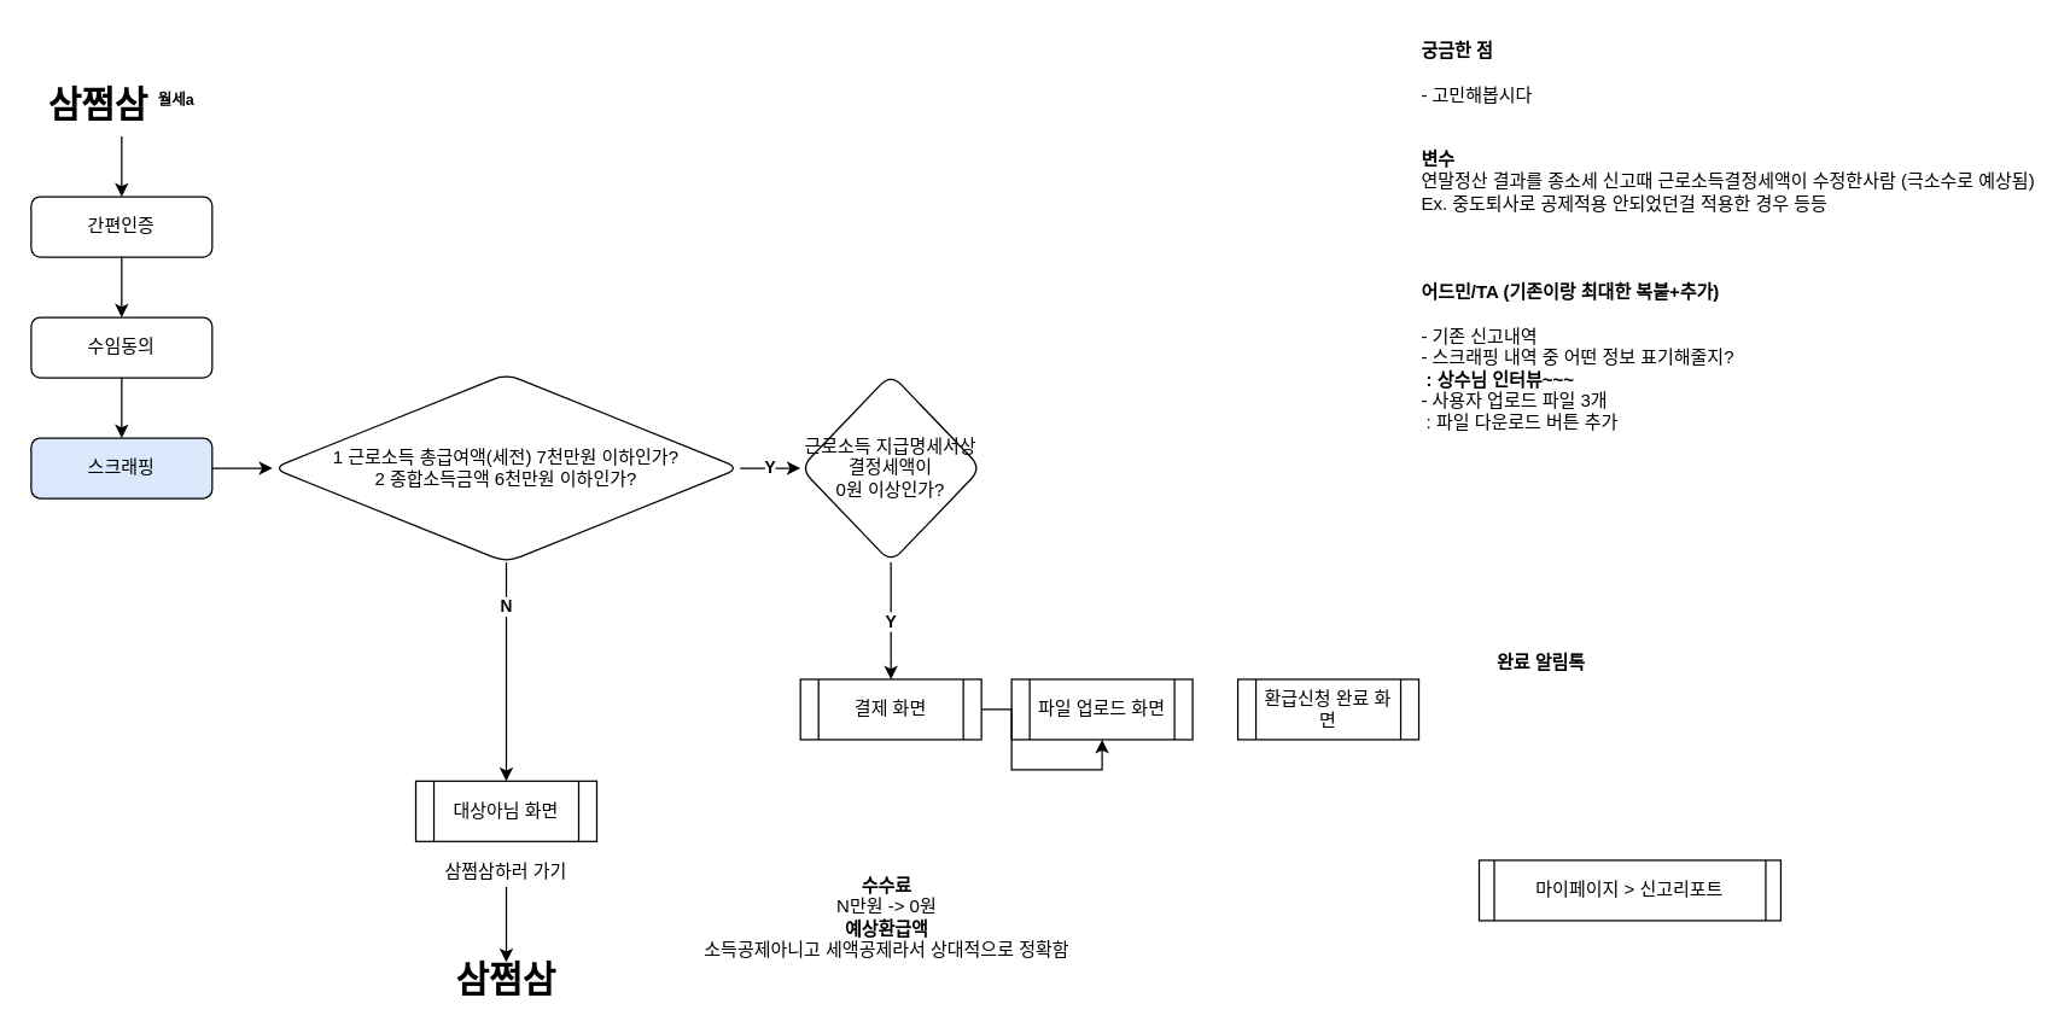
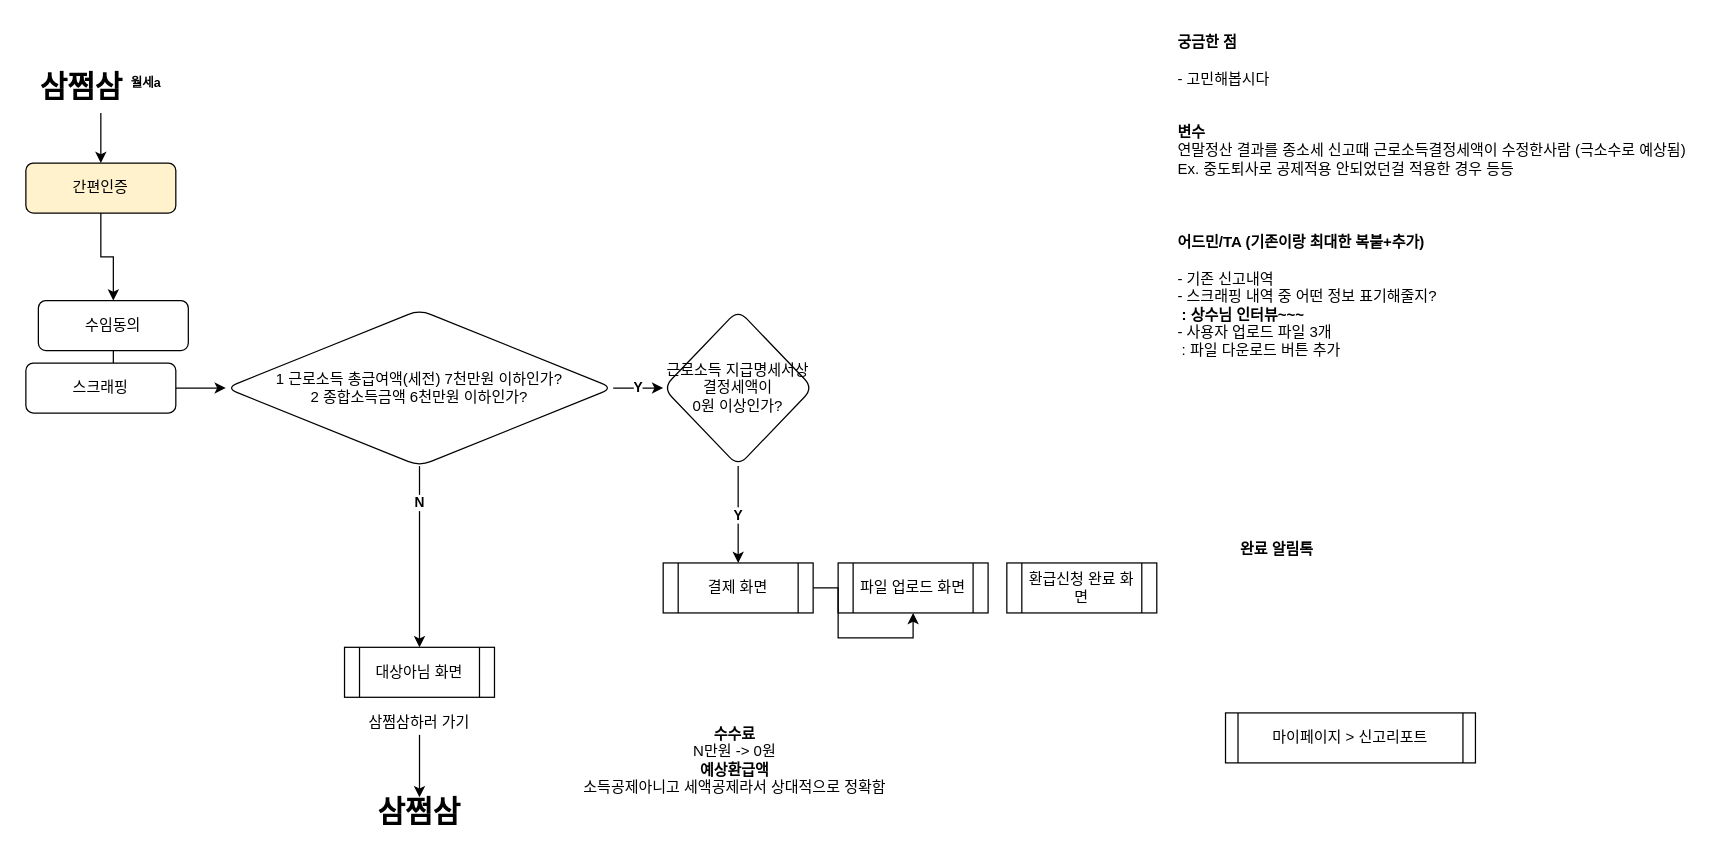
  <mxCell id="0" />
  <mxCell id="1" parent="0" />
  <mxCell id="2" value="" style="edgeStyle=orthogonalEdgeStyle;rounded=0;orthogonalLoop=1;jettySize=auto;html=1;" parent="1" source="3" target="5" edge="1"><mxGeometry relative="1" as="geometry" /></mxCell>
- <mxCell id="3" value="간편인증" style="rounded=1;whiteSpace=wrap;html=1;" parent="1" vertex="1"><mxGeometry x="20" y="130" width="120" height="40" as="geometry" /></mxCell>
+ <mxCell id="3" value="간편인증" style="rounded=1;whiteSpace=wrap;html=1;fillColor=#fff2cc;" parent="1" vertex="1"><mxGeometry x="20" y="130" width="120" height="40" as="geometry" /></mxCell>
  <mxCell id="4" value="" style="edgeStyle=orthogonalEdgeStyle;rounded=0;orthogonalLoop=1;jettySize=auto;html=1;" parent="1" source="5" target="7" edge="1"><mxGeometry relative="1" as="geometry" /></mxCell>
- <mxCell id="5" value="수임동의" style="rounded=1;whiteSpace=wrap;html=1;" parent="1" vertex="1"><mxGeometry x="20" y="210" width="120" height="40" as="geometry" /></mxCell>
+ <mxCell id="5" value="수임동의" style="rounded=1;whiteSpace=wrap;html=1;" parent="1" vertex="1"><mxGeometry x="30" y="240" width="120" height="40" as="geometry" /></mxCell>
  <mxCell id="6" value="" style="edgeStyle=orthogonalEdgeStyle;rounded=0;orthogonalLoop=1;jettySize=auto;html=1;" parent="1" source="7" target="9" edge="1"><mxGeometry relative="1" as="geometry" /></mxCell>
- <mxCell id="7" value="스크래핑" style="rounded=1;whiteSpace=wrap;html=1;fillColor=#dae8fc;" parent="1" vertex="1"><mxGeometry x="20" y="290" width="120" height="40" as="geometry" /></mxCell>
+ <mxCell id="7" value="스크래핑" style="rounded=1;whiteSpace=wrap;html=1;" parent="1" vertex="1"><mxGeometry x="20" y="290" width="120" height="40" as="geometry" /></mxCell>
  <mxCell id="8" value="&lt;b&gt;Y&lt;/b&gt;" style="edgeStyle=orthogonalEdgeStyle;rounded=0;orthogonalLoop=1;jettySize=auto;html=1;entryX=0;entryY=0.5;entryDx=0;entryDy=0;" edge="1" parent="1" source="9" target="23"><mxGeometry relative="1" as="geometry" /></mxCell>
  <mxCell id="9" value="1 근로소득&amp;nbsp;총급여액(세전)&amp;nbsp;7천만원 이하인가?&lt;br&gt;2&amp;nbsp;&lt;span style=&quot;font-family: &amp;#34;helvetica&amp;#34;&quot;&gt;종합소득금액&amp;nbsp;6천만원&lt;/span&gt;&lt;span style=&quot;font-family: &amp;#34;helvetica&amp;#34;&quot;&gt;&amp;nbsp;&lt;/span&gt;&lt;span style=&quot;font-family: &amp;#34;helvetica&amp;#34;&quot;&gt;이하인가?&lt;/span&gt;" style="rhombus;whiteSpace=wrap;html=1;rounded=1;" parent="1" vertex="1"><mxGeometry x="180" y="247.5" width="310" height="125" as="geometry" /></mxCell>
  <mxCell id="10" style="edgeStyle=orthogonalEdgeStyle;rounded=0;orthogonalLoop=1;jettySize=auto;html=1;entryX=0.5;entryY=0;entryDx=0;entryDy=0;exitX=0.5;exitY=1;exitDx=0;exitDy=0;" parent="1" source="9" target="12" edge="1"><mxGeometry relative="1" as="geometry"><Array as="points" /><mxPoint x="399.944" y="372.442" as="sourcePoint" /></mxGeometry></mxCell>
  <mxCell id="11" value="&lt;b&gt;N&lt;/b&gt;" style="edgeLabel;html=1;align=center;verticalAlign=middle;resizable=0;points=[];" parent="10" vertex="1" connectable="0"><mxGeometry x="-0.6" y="-1" relative="1" as="geometry"><mxPoint as="offset" /></mxGeometry></mxCell>
  <mxCell id="12" value="&lt;span&gt;대상아님 화면&lt;/span&gt;" style="shape=process;whiteSpace=wrap;html=1;backgroundOutline=1;" parent="1" vertex="1"><mxGeometry x="275" y="517.5" width="120" height="40" as="geometry" /></mxCell>
  <mxCell id="13" style="edgeStyle=orthogonalEdgeStyle;rounded=0;orthogonalLoop=1;jettySize=auto;html=1;" parent="1" source="14" target="17" edge="1"><mxGeometry relative="1" as="geometry" /></mxCell>
  <mxCell id="14" value="삼쩜삼하러 가기" style="text;html=1;strokeColor=none;fillColor=none;align=center;verticalAlign=middle;whiteSpace=wrap;rounded=0;" parent="1" vertex="1"><mxGeometry x="280" y="567.5" width="110" height="20" as="geometry" /></mxCell>
  <mxCell id="15" value="" style="edgeStyle=orthogonalEdgeStyle;rounded=0;orthogonalLoop=1;jettySize=auto;html=1;" parent="1" source="16" target="3" edge="1"><mxGeometry relative="1" as="geometry" /></mxCell>
  <mxCell id="16" value="&lt;sub&gt;&lt;font style=&quot;font-size: 24px&quot;&gt;삼쩜삼 &lt;/font&gt;&lt;/sub&gt;&lt;sup&gt;월세a&lt;/sup&gt;" style="text;html=1;strokeColor=none;fillColor=none;align=center;verticalAlign=middle;whiteSpace=wrap;rounded=0;fontStyle=1" parent="1" vertex="1"><mxGeometry x="20" y="50" width="120" height="40" as="geometry" /></mxCell>
  <mxCell id="17" value="&lt;sub&gt;&lt;font style=&quot;font-size: 24px&quot;&gt;삼쩜삼&lt;/font&gt;&lt;/sub&gt;" style="text;html=1;strokeColor=none;fillColor=none;align=center;verticalAlign=middle;whiteSpace=wrap;rounded=0;fontStyle=1" parent="1" vertex="1"><mxGeometry x="275" y="637.5" width="120" height="25" as="geometry" /></mxCell>
  <mxCell id="18" value="파일 업로드 화면" style="shape=process;whiteSpace=wrap;html=1;backgroundOutline=1;" parent="1" vertex="1"><mxGeometry x="670" y="450" width="120" height="40" as="geometry" /></mxCell>
- <mxCell id="19" value="환급신청 완료 화면" style="shape=process;whiteSpace=wrap;html=1;backgroundOutline=1;" vertex="1" parent="1"><mxGeometry x="820" y="450" width="120" height="40" as="geometry" /></mxCell>
+ <mxCell id="19" value="환급신청 완료 화면" style="shape=process;whiteSpace=wrap;html=1;backgroundOutline=1;" vertex="1" parent="1"><mxGeometry x="805" y="450" width="120" height="40" as="geometry" /></mxCell>
  <mxCell id="20" value="마이페이지 &amp;gt; 신고리포트" style="shape=process;whiteSpace=wrap;html=1;backgroundOutline=1;size=0.05;" vertex="1" parent="1"><mxGeometry x="980" y="570" width="200" height="40" as="geometry" /></mxCell>
  <mxCell id="21" value="&lt;font face=&quot;helvetica&quot;&gt;&lt;b&gt;어드민/TA (기존이랑 최대한 복붙+추가)&lt;br&gt;&lt;/b&gt;&lt;br&gt;- 기존 신고내역&amp;nbsp;&lt;br&gt;- 스크래핑 내역 중 어떤 정보 표기해줄지?&lt;br&gt;&lt;b&gt;&lt;span style=&quot;white-space: pre&quot;&gt; : 상수님 인터뷰~~~ &lt;/span&gt;&lt;br&gt;&lt;/b&gt;- 사용자 업로드 파일 3개&amp;nbsp;&lt;br&gt;&lt;span style=&quot;white-space: pre&quot;&gt; : 파일 다운로드 버튼 추가&lt;/span&gt;&lt;br&gt;&lt;/font&gt;" style="text;whiteSpace=wrap;html=1;" vertex="1" parent="1"><mxGeometry x="940" y="180" width="217" height="120" as="geometry" /></mxCell>
  <mxCell id="22" value="&lt;b&gt;Y&lt;/b&gt;" style="edgeStyle=orthogonalEdgeStyle;rounded=0;orthogonalLoop=1;jettySize=auto;html=1;" edge="1" parent="1" source="23" target="26"><mxGeometry relative="1" as="geometry" /></mxCell>
  <mxCell id="23" value="근로소득 지급명세서상&lt;br&gt;결정세액이 &lt;br&gt;0원 이상인가?" style="rhombus;whiteSpace=wrap;html=1;rounded=1;" vertex="1" parent="1"><mxGeometry x="530" y="247.5" width="120" height="125" as="geometry" /></mxCell>
  <mxCell id="24" value="&lt;font face=&quot;helvetica&quot;&gt;&lt;b&gt;완료 알림톡&lt;/b&gt;&lt;br&gt;&lt;/font&gt;" style="text;whiteSpace=wrap;html=1;" vertex="1" parent="1"><mxGeometry x="990" y="425" width="67" height="25" as="geometry" /></mxCell>
  <mxCell id="25" style="edgeStyle=orthogonalEdgeStyle;rounded=0;orthogonalLoop=1;jettySize=auto;html=1;entryX=0.5;entryY=1;entryDx=0;entryDy=0;" edge="1" parent="1" source="26" target="18"><mxGeometry relative="1" as="geometry" /></mxCell>
  <mxCell id="26" value="결제 화면" style="shape=process;whiteSpace=wrap;html=1;backgroundOutline=1;" vertex="1" parent="1"><mxGeometry x="530" y="450" width="120" height="40" as="geometry" /></mxCell>
  <mxCell id="27" value="&lt;b&gt;수수료&lt;/b&gt;&lt;br&gt;N만원&amp;nbsp;-&amp;gt; 0원&lt;br&gt;&lt;b&gt;예상환급액&lt;/b&gt;&lt;br&gt;소득공제아니고 세액공제라서 상대적으로 정확함" style="text;html=1;strokeColor=none;fillColor=none;align=center;verticalAlign=middle;whiteSpace=wrap;rounded=0;" vertex="1" parent="1"><mxGeometry x="455" y="565" width="265" height="85" as="geometry" /></mxCell>
  <mxCell id="28" value="&lt;font face=&quot;helvetica&quot;&gt;&lt;b&gt;궁금한 점&lt;br&gt;&lt;/b&gt;&lt;br&gt;- 고민해봅시다&lt;br&gt;&lt;br&gt;&lt;br&gt;&lt;b&gt;변수&lt;br&gt;&lt;/b&gt;연말정산 결과를 종소세 신고때 근로소득결정세액이 수정한사람 (극소수로 예상됨)&lt;br&gt;Ex. 중도퇴사로 공제적용 안되었던걸 적용한 경우 등등&lt;br&gt;&lt;/font&gt;" style="text;whiteSpace=wrap;html=1;" vertex="1" parent="1"><mxGeometry x="940" y="20" width="410" height="120" as="geometry" /></mxCell>
